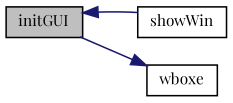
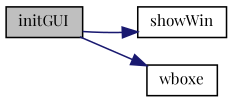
  digraph {
    fontname="Playfair Display"
    rankdir=LR
    node [color=black fillcolor=white fontname="Playfair Display" fontsize=10 shape=record style=filled]
    edge [color=midnightblue fontname="Playfair Display" fontsize=10 labelfontname=Helvetica labelfontsize=10 style=solid]
    n1 [fillcolor=grey75 fontcolor=black height=0.2 label=initGUI width=0.4]
    n2 [height=0.2 label=showWin width=0.4]
    n3 [height=0.2 label=wboxe width=0.4]
-   n2 -> n1
+   n1 -> n2
    n1 -> n3
  }
